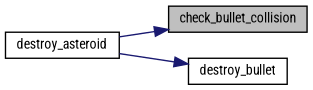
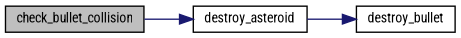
  digraph {
    fontname="Roboto Condensed"
    rankdir=LR
    node [color=black fillcolor=white fontname="Roboto Condensed" fontsize=10 shape=record style=filled]
    edge [color=midnightblue fontname="Roboto Condensed" fontsize=10 labelfontname=Helvetica labelfontsize=10 style=solid]
    n1 [fillcolor=grey75 fontcolor=black height=0.2 label=check_bullet_collision width=0.4]
    n2 [height=0.2 label=destroy_asteroid width=0.4]
    n3 [height=0.2 label=destroy_bullet width=0.4]
-   n2 -> n1
+   n1 -> n2
    n2 -> n3
  }
